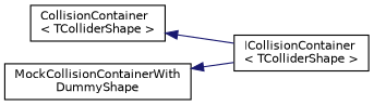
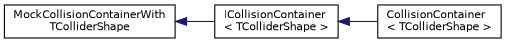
  digraph {
    rankdir=LR
    node [color=black fillcolor=white fontname=Helvetica fontsize=10 shape=record style=filled]
    edge [color=midnightblue dir=back fontname=Helvetica fontsize=10 labelfontname=Helvetica labelfontsize=10 style=solid]
    n1 [height=0.2 label="ICollisionContainer\l\< TColliderShape \>" width=0.4]
    n2 [height=0.2 label="CollisionContainer\l\< TColliderShape \>" width=0.4]
-   n3 [height=0.2 label="MockCollisionContainerWith\lDummyShape" width=0.4]
-   n2 -> n1
+   n3 [height=0.2 label="MockCollisionContainerWith\lTColliderShape" width=0.4]
+   n1 -> n2
    n3 -> n1
  }
